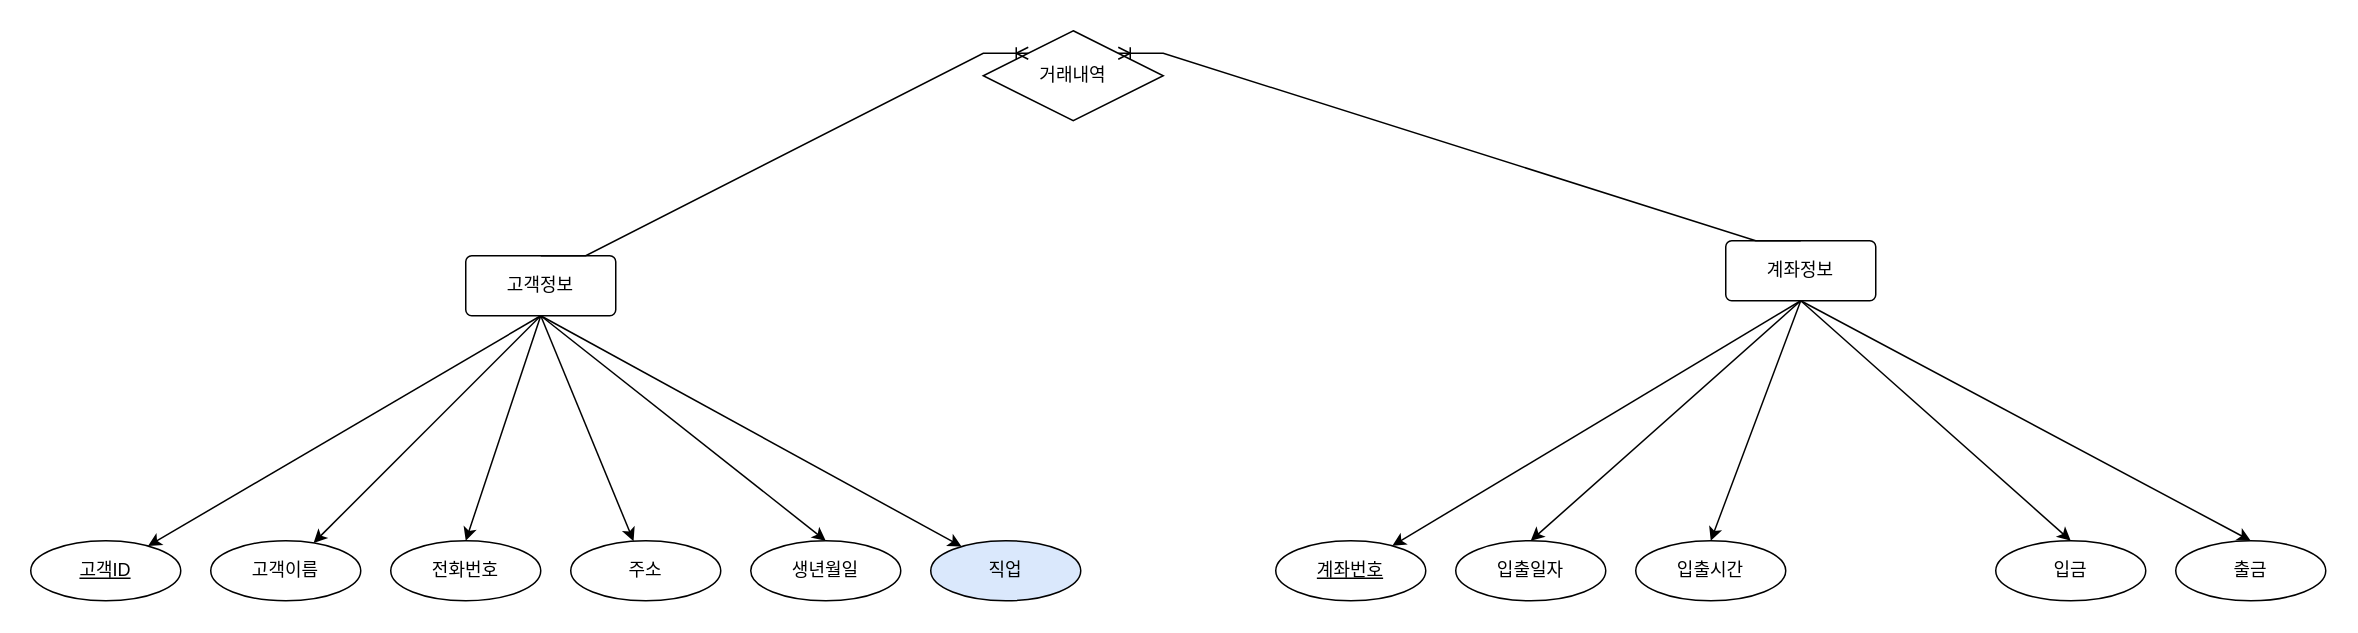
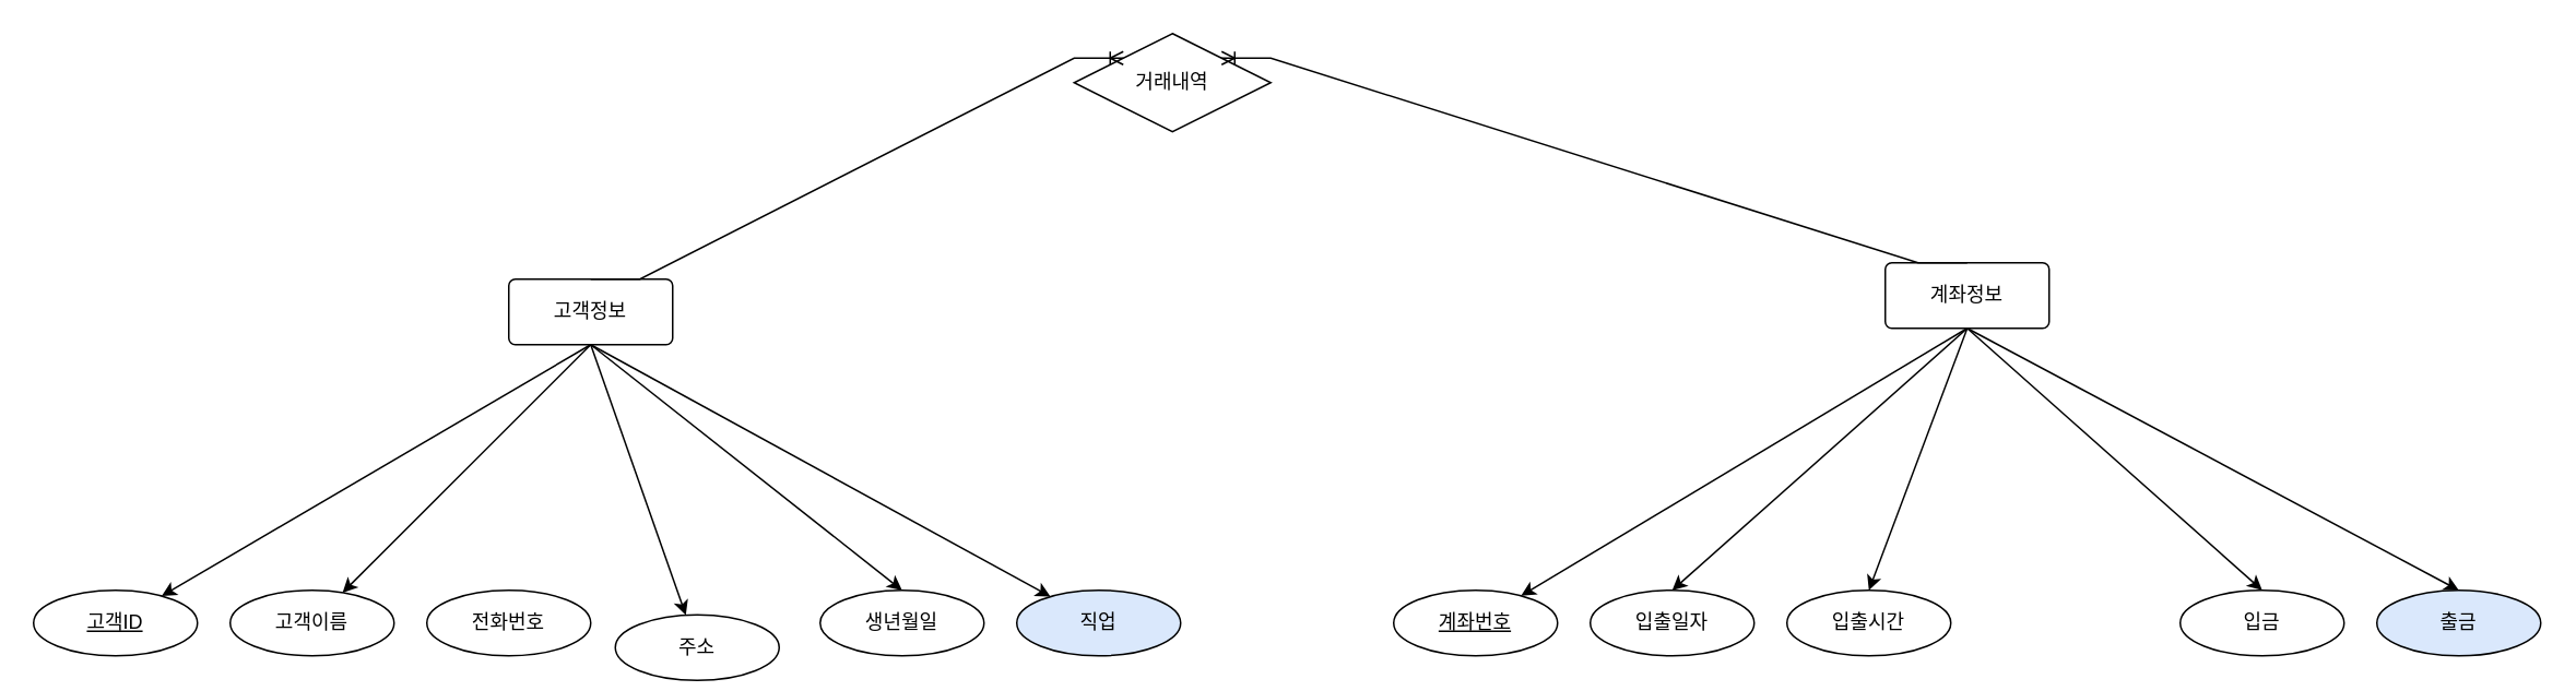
  <mxCell id="0" />
  <mxCell id="1" parent="0" />
  <mxCell id="2" style="rounded=0;orthogonalLoop=1;jettySize=auto;html=1;exitX=0.5;exitY=1;exitDx=0;exitDy=0;" edge="1" parent="1" source="8" target="9"><mxGeometry relative="1" as="geometry" /></mxCell>
  <mxCell id="3" style="rounded=0;orthogonalLoop=1;jettySize=auto;html=1;exitX=0.5;exitY=1;exitDx=0;exitDy=0;" edge="1" parent="1" source="8" target="10"><mxGeometry relative="1" as="geometry" /></mxCell>
- <mxCell id="4" style="rounded=0;orthogonalLoop=1;jettySize=auto;html=1;entryX=0.5;entryY=0;entryDx=0;entryDy=0;exitX=0.5;exitY=1;exitDx=0;exitDy=0;" edge="1" parent="1" source="8" target="11"><mxGeometry relative="1" as="geometry" /></mxCell>
  <mxCell id="5" style="rounded=0;orthogonalLoop=1;jettySize=auto;html=1;exitX=0.5;exitY=1;exitDx=0;exitDy=0;" edge="1" parent="1" source="8" target="12"><mxGeometry relative="1" as="geometry" /></mxCell>
  <mxCell id="6" style="rounded=0;orthogonalLoop=1;jettySize=auto;html=1;entryX=0.5;entryY=0;entryDx=0;entryDy=0;exitX=0.5;exitY=1;exitDx=0;exitDy=0;" edge="1" parent="1" source="8" target="13"><mxGeometry relative="1" as="geometry" /></mxCell>
  <mxCell id="7" style="rounded=0;orthogonalLoop=1;jettySize=auto;html=1;exitX=0.5;exitY=1;exitDx=0;exitDy=0;" edge="1" parent="1" source="8" target="14"><mxGeometry relative="1" as="geometry" /></mxCell>
  <mxCell id="8" value="고객정보" style="rounded=1;arcSize=10;whiteSpace=wrap;html=1;align=center;" vertex="1" parent="1"><mxGeometry x="310" y="170" width="100" height="40" as="geometry" /></mxCell>
  <mxCell id="9" value="고객ID" style="ellipse;whiteSpace=wrap;html=1;align=center;fontStyle=4;" vertex="1" parent="1"><mxGeometry x="20" y="360" width="100" height="40" as="geometry" /></mxCell>
  <mxCell id="10" value="고객이름" style="ellipse;whiteSpace=wrap;html=1;align=center;" vertex="1" parent="1"><mxGeometry x="140" y="360" width="100" height="40" as="geometry" /></mxCell>
  <mxCell id="11" value="전화번호" style="ellipse;whiteSpace=wrap;html=1;align=center;" vertex="1" parent="1"><mxGeometry x="260" y="360" width="100" height="40" as="geometry" /></mxCell>
- <mxCell id="12" value="주소" style="ellipse;whiteSpace=wrap;html=1;align=center;" vertex="1" parent="1"><mxGeometry x="380" y="360" width="100" height="40" as="geometry" /></mxCell>
+ <mxCell id="12" value="주소" style="ellipse;whiteSpace=wrap;html=1;align=center;" vertex="1" parent="1"><mxGeometry x="375" y="375" width="100" height="40" as="geometry" /></mxCell>
  <mxCell id="13" value="생년월일" style="ellipse;whiteSpace=wrap;html=1;align=center;" vertex="1" parent="1"><mxGeometry x="500" y="360" width="100" height="40" as="geometry" /></mxCell>
  <mxCell id="14" value="직업" style="ellipse;whiteSpace=wrap;html=1;align=center;fillColor=#dae8fc;" vertex="1" parent="1"><mxGeometry x="620" y="360" width="100" height="40" as="geometry" /></mxCell>
  <mxCell id="15" style="rounded=0;orthogonalLoop=1;jettySize=auto;html=1;exitX=0.5;exitY=1;exitDx=0;exitDy=0;" edge="1" parent="1" source="16" target="17"><mxGeometry relative="1" as="geometry" /></mxCell>
  <mxCell id="16" value="계좌정보" style="rounded=1;arcSize=10;whiteSpace=wrap;html=1;align=center;" vertex="1" parent="1"><mxGeometry x="1150" y="160" width="100" height="40" as="geometry" /></mxCell>
  <mxCell id="17" value="계좌번호" style="ellipse;whiteSpace=wrap;html=1;align=center;fontStyle=4;" vertex="1" parent="1"><mxGeometry x="850" y="360" width="100" height="40" as="geometry" /></mxCell>
  <mxCell id="18" value="입출일자" style="ellipse;whiteSpace=wrap;html=1;align=center;" vertex="1" parent="1"><mxGeometry x="970" y="360" width="100" height="40" as="geometry" /></mxCell>
  <mxCell id="19" value="입출시간" style="ellipse;whiteSpace=wrap;html=1;align=center;" vertex="1" parent="1"><mxGeometry x="1090" y="360" width="100" height="40" as="geometry" /></mxCell>
  <mxCell id="20" value="입금" style="ellipse;whiteSpace=wrap;html=1;align=center;" vertex="1" parent="1"><mxGeometry x="1330" y="360" width="100" height="40" as="geometry" /></mxCell>
- <mxCell id="21" value="출금" style="ellipse;whiteSpace=wrap;html=1;align=center;" vertex="1" parent="1"><mxGeometry x="1450" y="360" width="100" height="40" as="geometry" /></mxCell>
+ <mxCell id="21" value="출금" style="ellipse;whiteSpace=wrap;html=1;align=center;fillColor=#dae8fc;" vertex="1" parent="1"><mxGeometry x="1450" y="360" width="100" height="40" as="geometry" /></mxCell>
  <mxCell id="22" style="rounded=0;orthogonalLoop=1;jettySize=auto;html=1;entryX=0.5;entryY=0;entryDx=0;entryDy=0;exitX=0.5;exitY=1;exitDx=0;exitDy=0;" edge="1" parent="1" source="16" target="21"><mxGeometry relative="1" as="geometry"><mxPoint x="1200" y="230" as="sourcePoint" /><mxPoint x="956" y="393" as="targetPoint" /></mxGeometry></mxCell>
  <mxCell id="23" style="rounded=0;orthogonalLoop=1;jettySize=auto;html=1;entryX=0.5;entryY=0;entryDx=0;entryDy=0;exitX=0.5;exitY=1;exitDx=0;exitDy=0;" edge="1" parent="1" source="16" target="20"><mxGeometry relative="1" as="geometry"><mxPoint x="1210" y="240" as="sourcePoint" /><mxPoint x="966" y="403" as="targetPoint" /></mxGeometry></mxCell>
  <mxCell id="24" style="rounded=0;orthogonalLoop=1;jettySize=auto;html=1;entryX=0.5;entryY=0;entryDx=0;entryDy=0;exitX=0.5;exitY=1;exitDx=0;exitDy=0;" edge="1" parent="1" source="16" target="19"><mxGeometry relative="1" as="geometry"><mxPoint x="1230" y="260" as="sourcePoint" /><mxPoint x="986" y="423" as="targetPoint" /></mxGeometry></mxCell>
  <mxCell id="25" style="rounded=0;orthogonalLoop=1;jettySize=auto;html=1;exitX=0.5;exitY=1;exitDx=0;exitDy=0;entryX=0.5;entryY=0;entryDx=0;entryDy=0;" edge="1" parent="1" source="16" target="18"><mxGeometry relative="1" as="geometry"><mxPoint x="1240" y="270" as="sourcePoint" /><mxPoint x="996" y="433" as="targetPoint" /></mxGeometry></mxCell>
  <mxCell id="26" value="거래내역" style="shape=rhombus;perimeter=rhombusPerimeter;whiteSpace=wrap;html=1;align=center;" vertex="1" parent="1"><mxGeometry x="655" y="20" width="120" height="60" as="geometry" /></mxCell>
  <mxCell id="27" value="" style="edgeStyle=entityRelationEdgeStyle;fontSize=12;html=1;endArrow=ERoneToMany;rounded=0;entryX=0;entryY=0;entryDx=0;entryDy=0;exitX=0.5;exitY=0;exitDx=0;exitDy=0;" edge="1" parent="1" source="8" target="26"><mxGeometry width="100" height="100" relative="1" as="geometry"><mxPoint x="350" y="110" as="sourcePoint" /><mxPoint x="770" y="70" as="targetPoint" /></mxGeometry></mxCell>
  <mxCell id="28" value="" style="edgeStyle=entityRelationEdgeStyle;fontSize=12;html=1;endArrow=ERoneToMany;rounded=0;exitX=0.5;exitY=0;exitDx=0;exitDy=0;entryX=1;entryY=0;entryDx=0;entryDy=0;" edge="1" parent="1" source="16" target="26"><mxGeometry width="100" height="100" relative="1" as="geometry"><mxPoint x="670" y="170" as="sourcePoint" /><mxPoint x="770" y="70" as="targetPoint" /></mxGeometry></mxCell>
